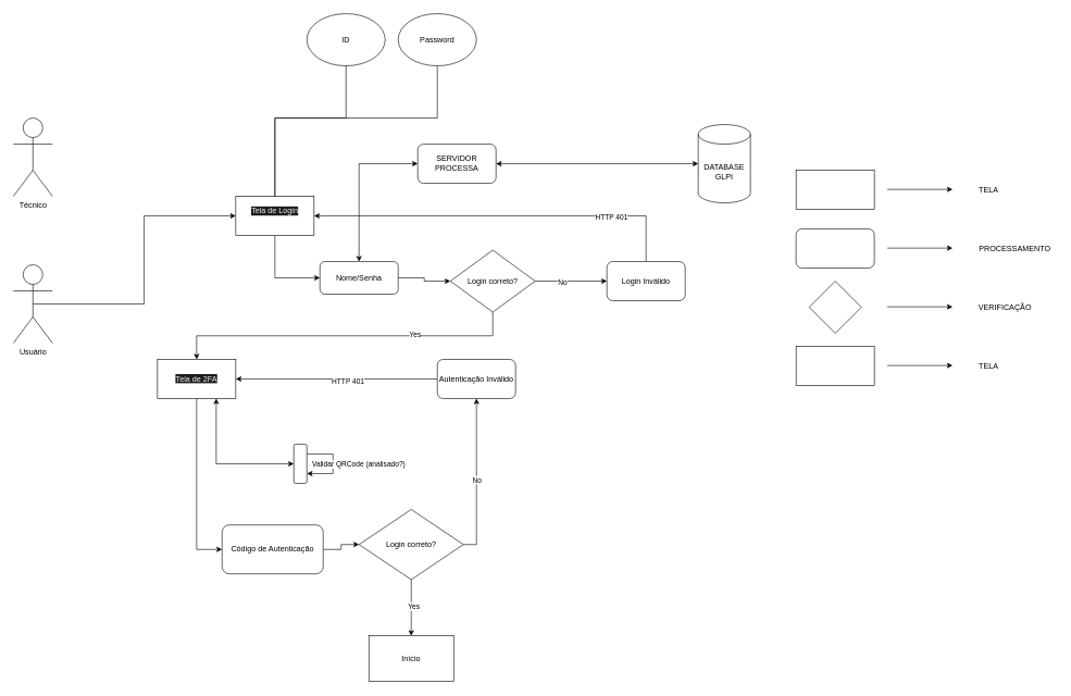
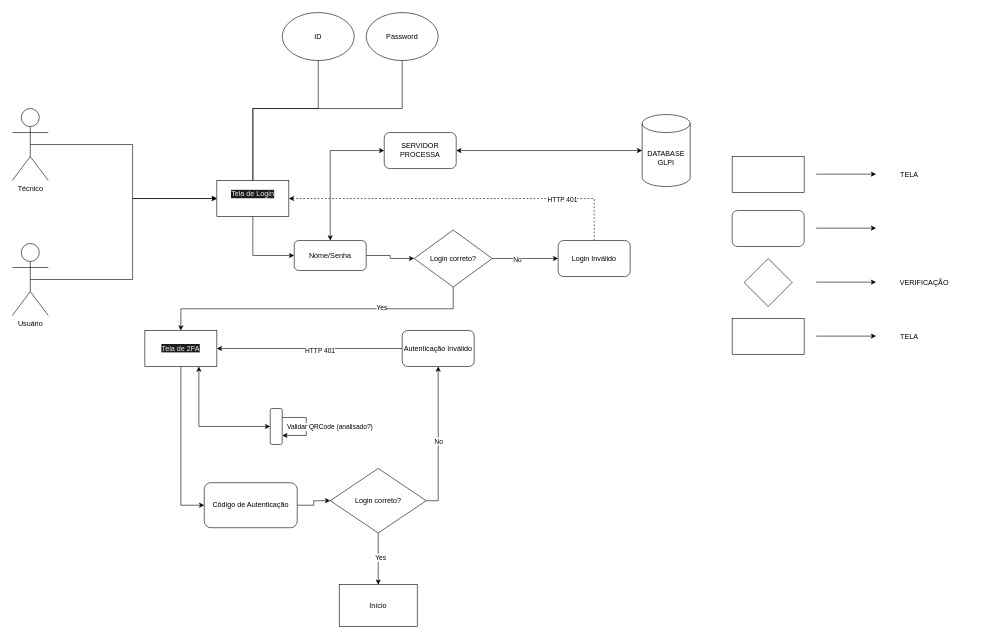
  <mxCell id="0" />
  <mxCell id="1" parent="0" />
  <mxCell id="2" style="edgeStyle=orthogonalEdgeStyle;rounded=0;orthogonalLoop=1;jettySize=auto;html=1;exitX=0.5;exitY=0.5;exitDx=0;exitDy=0;exitPerimeter=0;entryX=0;entryY=0.5;entryDx=0;entryDy=0;" edge="1" parent="1" source="3" target="5"><mxGeometry relative="1" as="geometry" /></mxCell>
  <mxCell id="3" value="Usuário&lt;br&gt;" style="shape=umlActor;verticalLabelPosition=bottom;verticalAlign=top;html=1;outlineConnect=0;" vertex="1" parent="1"><mxGeometry x="20" y="405" width="60" height="120" as="geometry" /></mxCell>
  <mxCell id="4" style="edgeStyle=orthogonalEdgeStyle;rounded=0;orthogonalLoop=1;jettySize=auto;html=1;exitX=0.5;exitY=1;exitDx=0;exitDy=0;entryX=0;entryY=0.5;entryDx=0;entryDy=0;" edge="1" parent="1" source="5" target="7"><mxGeometry relative="1" as="geometry" /></mxCell>
  <mxCell id="5" value="&#10;&lt;span style=&quot;color: rgb(240, 240, 240); font-family: Helvetica; font-size: 12px; font-style: normal; font-variant-ligatures: normal; font-variant-caps: normal; font-weight: 400; letter-spacing: normal; orphans: 2; text-align: center; text-indent: 0px; text-transform: none; widows: 2; word-spacing: 0px; -webkit-text-stroke-width: 0px; background-color: rgb(27, 29, 30); text-decoration-thickness: initial; text-decoration-style: initial; text-decoration-color: initial; float: none; display: inline !important;&quot;&gt;Tela de Login&lt;/span&gt;&#10;&#10;" style="rounded=0;whiteSpace=wrap;html=1;" vertex="1" parent="1"><mxGeometry x="361" y="300" width="120" height="60" as="geometry" /></mxCell>
  <mxCell id="6" style="edgeStyle=orthogonalEdgeStyle;rounded=0;orthogonalLoop=1;jettySize=auto;html=1;exitX=1;exitY=0.5;exitDx=0;exitDy=0;entryX=0;entryY=0.5;entryDx=0;entryDy=0;" edge="1" parent="1" source="7" target="12"><mxGeometry relative="1" as="geometry"><mxPoint x="790" y="760.368" as="targetPoint" /></mxGeometry></mxCell>
  <mxCell id="7" value="Nome/Senha" style="rounded=1;whiteSpace=wrap;html=1;" vertex="1" parent="1"><mxGeometry x="490" y="400" width="120" height="50" as="geometry" /></mxCell>
  <mxCell id="8" style="edgeStyle=orthogonalEdgeStyle;rounded=0;orthogonalLoop=1;jettySize=auto;html=1;exitX=1;exitY=0.5;exitDx=0;exitDy=0;entryX=0;entryY=0.5;entryDx=0;entryDy=0;" edge="1" parent="1" source="12" target="15"><mxGeometry relative="1" as="geometry" /></mxCell>
  <mxCell id="9" value="No&lt;br&gt;" style="edgeLabel;html=1;align=center;verticalAlign=middle;resizable=0;points=[];" vertex="1" connectable="0" parent="8"><mxGeometry x="-0.256" y="-1" relative="1" as="geometry"><mxPoint as="offset" /></mxGeometry></mxCell>
  <mxCell id="10" style="edgeStyle=orthogonalEdgeStyle;rounded=0;orthogonalLoop=1;jettySize=auto;html=1;exitX=0.5;exitY=1;exitDx=0;exitDy=0;entryX=0.5;entryY=0;entryDx=0;entryDy=0;" edge="1" parent="1" source="12" target="17"><mxGeometry relative="1" as="geometry" /></mxCell>
  <mxCell id="11" value="Yes" style="edgeLabel;html=1;align=center;verticalAlign=middle;resizable=0;points=[];" vertex="1" connectable="0" parent="10"><mxGeometry x="-0.406" y="-1" relative="1" as="geometry"><mxPoint as="offset" /></mxGeometry></mxCell>
  <mxCell id="12" value="Login correto?" style="rhombus;whiteSpace=wrap;html=1;" vertex="1" parent="1"><mxGeometry x="690" y="382.5" width="130" height="95" as="geometry" /></mxCell>
- <mxCell id="13" style="edgeStyle=orthogonalEdgeStyle;rounded=0;orthogonalLoop=1;jettySize=auto;html=1;exitX=0.5;exitY=0;exitDx=0;exitDy=0;entryX=1;entryY=0.5;entryDx=0;entryDy=0;" edge="1" parent="1" source="15" target="5"><mxGeometry relative="1" as="geometry" /></mxCell>
+ <mxCell id="13" style="edgeStyle=orthogonalEdgeStyle;rounded=0;orthogonalLoop=1;jettySize=auto;html=1;exitX=0.5;exitY=0;exitDx=0;exitDy=0;entryX=1;entryY=0.5;entryDx=0;entryDy=0;dashed=1;" edge="1" parent="1" source="15" target="5"><mxGeometry relative="1" as="geometry" /></mxCell>
  <mxCell id="14" value="HTTP 401" style="edgeLabel;html=1;align=center;verticalAlign=middle;resizable=0;points=[];" vertex="1" connectable="0" parent="13"><mxGeometry x="-0.572" y="2" relative="1" as="geometry"><mxPoint as="offset" /></mxGeometry></mxCell>
  <mxCell id="15" value="Login Inválido" style="rounded=1;whiteSpace=wrap;html=1;" vertex="1" parent="1"><mxGeometry x="930" y="400" width="120" height="60" as="geometry" /></mxCell>
  <mxCell id="16" style="edgeStyle=orthogonalEdgeStyle;rounded=0;orthogonalLoop=1;jettySize=auto;html=1;exitX=0.5;exitY=1;exitDx=0;exitDy=0;entryX=0;entryY=0.5;entryDx=0;entryDy=0;" edge="1" parent="1" source="17" target="19"><mxGeometry relative="1" as="geometry" /></mxCell>
  <mxCell id="17" value="&lt;span style=&quot;color: rgb(240, 240, 240); font-family: Helvetica; font-size: 12px; font-style: normal; font-variant-ligatures: normal; font-variant-caps: normal; font-weight: 400; letter-spacing: normal; orphans: 2; text-align: center; text-indent: 0px; text-transform: none; widows: 2; word-spacing: 0px; -webkit-text-stroke-width: 0px; background-color: rgb(27, 29, 30); text-decoration-thickness: initial; text-decoration-style: initial; text-decoration-color: initial; float: none; display: inline !important;&quot;&gt;Tela de 2FA&lt;/span&gt;" style="rounded=0;whiteSpace=wrap;html=1;" vertex="1" parent="1"><mxGeometry x="241" y="550" width="120" height="60" as="geometry" /></mxCell>
  <mxCell id="18" style="edgeStyle=orthogonalEdgeStyle;rounded=0;orthogonalLoop=1;jettySize=auto;html=1;exitX=1;exitY=0.5;exitDx=0;exitDy=0;entryX=0;entryY=0.5;entryDx=0;entryDy=0;" edge="1" parent="1" source="19" target="24"><mxGeometry relative="1" as="geometry" /></mxCell>
  <mxCell id="19" value="Código de Autenticação" style="rounded=1;whiteSpace=wrap;html=1;" vertex="1" parent="1"><mxGeometry x="340" y="803.75" width="155" height="75" as="geometry" /></mxCell>
  <mxCell id="20" style="edgeStyle=orthogonalEdgeStyle;rounded=0;orthogonalLoop=1;jettySize=auto;html=1;exitX=1;exitY=0.5;exitDx=0;exitDy=0;entryX=0.5;entryY=1;entryDx=0;entryDy=0;" edge="1" parent="1" source="24" target="27"><mxGeometry relative="1" as="geometry" /></mxCell>
  <mxCell id="21" value="No" style="edgeLabel;html=1;align=center;verticalAlign=middle;resizable=0;points=[];" vertex="1" connectable="0" parent="20"><mxGeometry x="-0.025" relative="1" as="geometry"><mxPoint as="offset" /></mxGeometry></mxCell>
  <mxCell id="22" style="edgeStyle=orthogonalEdgeStyle;rounded=0;orthogonalLoop=1;jettySize=auto;html=1;exitX=0.5;exitY=1;exitDx=0;exitDy=0;entryX=0.5;entryY=0;entryDx=0;entryDy=0;" edge="1" parent="1" source="24" target="28"><mxGeometry relative="1" as="geometry"><mxPoint x="630" y="1063.75" as="targetPoint" /></mxGeometry></mxCell>
  <mxCell id="23" value="Yes" style="edgeLabel;html=1;align=center;verticalAlign=middle;resizable=0;points=[];" vertex="1" connectable="0" parent="22"><mxGeometry x="-0.049" y="3" relative="1" as="geometry"><mxPoint as="offset" /></mxGeometry></mxCell>
  <mxCell id="24" value="Login correto?" style="rhombus;whiteSpace=wrap;html=1;" vertex="1" parent="1"><mxGeometry x="550" y="780" width="160" height="107.5" as="geometry" /></mxCell>
  <mxCell id="25" style="edgeStyle=orthogonalEdgeStyle;rounded=0;orthogonalLoop=1;jettySize=auto;html=1;exitX=0;exitY=0.5;exitDx=0;exitDy=0;entryX=1;entryY=0.5;entryDx=0;entryDy=0;" edge="1" parent="1" source="27" target="17"><mxGeometry relative="1" as="geometry" /></mxCell>
  <mxCell id="26" value="HTTP 401" style="edgeLabel;html=1;align=center;verticalAlign=middle;resizable=0;points=[];" vertex="1" connectable="0" parent="25"><mxGeometry x="-0.106" y="3" relative="1" as="geometry"><mxPoint as="offset" /></mxGeometry></mxCell>
  <mxCell id="27" value="Autenticação Inválido" style="rounded=1;whiteSpace=wrap;html=1;" vertex="1" parent="1"><mxGeometry x="670" y="550" width="120" height="60" as="geometry" /></mxCell>
  <mxCell id="28" value="Início" style="rounded=0;whiteSpace=wrap;html=1;" vertex="1" parent="1"><mxGeometry x="565" y="973.75" width="130" height="70" as="geometry" /></mxCell>
  <mxCell id="29" value="" style="rounded=1;whiteSpace=wrap;html=1;" vertex="1" parent="1"><mxGeometry x="450" y="680" width="20" height="60" as="geometry" /></mxCell>
  <mxCell id="30" style="edgeStyle=orthogonalEdgeStyle;rounded=0;orthogonalLoop=1;jettySize=auto;html=1;exitX=1;exitY=0.25;exitDx=0;exitDy=0;entryX=1;entryY=0.75;entryDx=0;entryDy=0;" edge="1" parent="1" source="29" target="29"><mxGeometry relative="1" as="geometry"><Array as="points"><mxPoint x="510" y="695" /><mxPoint x="510" y="725" /></Array></mxGeometry></mxCell>
  <mxCell id="31" value="Validar QRCode (analisado?)&amp;nbsp;" style="edgeLabel;html=1;align=center;verticalAlign=middle;resizable=0;points=[];" vertex="1" connectable="0" parent="30"><mxGeometry x="-0.025" relative="1" as="geometry"><mxPoint x="40" y="1" as="offset" /></mxGeometry></mxCell>
  <mxCell id="32" value="" style="endArrow=classic;startArrow=classic;html=1;rounded=0;entryX=0.75;entryY=1;entryDx=0;entryDy=0;exitX=0;exitY=0.5;exitDx=0;exitDy=0;" edge="1" parent="1" source="29" target="17"><mxGeometry width="50" height="50" relative="1" as="geometry"><mxPoint x="540" y="730" as="sourcePoint" /><mxPoint x="590" y="680" as="targetPoint" /><Array as="points"><mxPoint x="331" y="710" /></Array></mxGeometry></mxCell>
  <mxCell id="33" value="ID" style="ellipse;whiteSpace=wrap;html=1;" vertex="1" parent="1"><mxGeometry x="470" y="20" width="120" height="80" as="geometry" /></mxCell>
  <mxCell id="34" value="" style="endArrow=none;html=1;rounded=0;exitX=0.5;exitY=0;exitDx=0;exitDy=0;entryX=0.5;entryY=1;entryDx=0;entryDy=0;" edge="1" parent="1" source="5" target="33"><mxGeometry width="50" height="50" relative="1" as="geometry"><mxPoint x="420" y="260" as="sourcePoint" /><mxPoint x="421" y="150" as="targetPoint" /><Array as="points"><mxPoint x="421" y="180" /><mxPoint x="530" y="180" /></Array></mxGeometry></mxCell>
  <mxCell id="35" value="Password" style="ellipse;whiteSpace=wrap;html=1;" vertex="1" parent="1"><mxGeometry x="610" y="20" width="120" height="80" as="geometry" /></mxCell>
  <mxCell id="36" value="" style="endArrow=none;html=1;rounded=0;exitX=0.5;exitY=0;exitDx=0;exitDy=0;entryX=0.5;entryY=1;entryDx=0;entryDy=0;" edge="1" parent="1" source="5" target="35"><mxGeometry width="50" height="50" relative="1" as="geometry"><mxPoint x="740" y="270" as="sourcePoint" /><mxPoint x="790" y="220" as="targetPoint" /><Array as="points"><mxPoint x="421" y="180" /><mxPoint x="670" y="180" /></Array></mxGeometry></mxCell>
+ <mxCell id="37" style="edgeStyle=orthogonalEdgeStyle;rounded=0;orthogonalLoop=1;jettySize=auto;html=1;exitX=0.5;exitY=0.5;exitDx=0;exitDy=0;exitPerimeter=0;entryX=0;entryY=0.5;entryDx=0;entryDy=0;" edge="1" parent="1" source="38" target="5"><mxGeometry relative="1" as="geometry" /></mxCell>
  <mxCell id="38" value="Técnico" style="shape=umlActor;verticalLabelPosition=bottom;verticalAlign=top;html=1;outlineConnect=0;" vertex="1" parent="1"><mxGeometry x="20" y="180" width="60" height="120" as="geometry" /></mxCell>
  <mxCell id="39" value="DATABASE &lt;br&gt;GLPI" style="shape=cylinder3;whiteSpace=wrap;html=1;boundedLbl=1;backgroundOutline=1;size=15;" vertex="1" parent="1"><mxGeometry x="1070" y="190" width="80" height="120" as="geometry" /></mxCell>
  <mxCell id="40" value="SERVIDOR PROCESSA" style="rounded=1;whiteSpace=wrap;html=1;" vertex="1" parent="1"><mxGeometry x="640" y="220" width="120" height="60" as="geometry" /></mxCell>
  <mxCell id="41" value="" style="endArrow=classic;startArrow=classic;html=1;rounded=0;entryX=0;entryY=0.5;entryDx=0;entryDy=0;entryPerimeter=0;exitX=1;exitY=0.5;exitDx=0;exitDy=0;" edge="1" parent="1" source="40" target="39"><mxGeometry width="50" height="50" relative="1" as="geometry"><mxPoint x="380" y="330" as="sourcePoint" /><mxPoint x="430" y="280" as="targetPoint" /></mxGeometry></mxCell>
  <mxCell id="42" value="" style="rounded=0;whiteSpace=wrap;html=1;" vertex="1" parent="1"><mxGeometry x="1220" y="260" width="120" height="60" as="geometry" /></mxCell>
  <mxCell id="43" value="" style="edgeStyle=none;orthogonalLoop=1;jettySize=auto;html=1;rounded=0;" edge="1" parent="1"><mxGeometry width="100" relative="1" as="geometry"><mxPoint x="1360" y="289.38" as="sourcePoint" /><mxPoint x="1460" y="289.38" as="targetPoint" /><Array as="points" /></mxGeometry></mxCell>
  <mxCell id="44" value="TELA" style="text;html=1;align=center;verticalAlign=middle;resizable=0;points=[];autosize=1;strokeColor=none;fillColor=none;" vertex="1" parent="1"><mxGeometry x="1490" y="275" width="50" height="30" as="geometry" /></mxCell>
  <mxCell id="45" value="" style="edgeStyle=none;orthogonalLoop=1;jettySize=auto;html=1;rounded=0;" edge="1" parent="1"><mxGeometry width="100" relative="1" as="geometry"><mxPoint x="1360" y="379.38" as="sourcePoint" /><mxPoint x="1460" y="379.38" as="targetPoint" /><Array as="points" /></mxGeometry></mxCell>
- <mxCell id="46" value="PROCESSAMENTO" style="text;html=1;align=center;verticalAlign=middle;resizable=0;points=[];autosize=1;strokeColor=none;fillColor=none;" vertex="1" parent="1"><mxGeometry x="1490" y="365" width="130" height="30" as="geometry" /></mxCell>
  <mxCell id="47" value="" style="edgeStyle=none;orthogonalLoop=1;jettySize=auto;html=1;rounded=0;" edge="1" parent="1"><mxGeometry width="100" relative="1" as="geometry"><mxPoint x="1360" y="469.38" as="sourcePoint" /><mxPoint x="1460" y="469.38" as="targetPoint" /><Array as="points" /></mxGeometry></mxCell>
  <mxCell id="48" value="VERIFICAÇÃO" style="text;html=1;align=center;verticalAlign=middle;resizable=0;points=[];autosize=1;strokeColor=none;fillColor=none;" vertex="1" parent="1"><mxGeometry x="1490" y="455" width="100" height="30" as="geometry" /></mxCell>
  <mxCell id="49" value="" style="rounded=0;whiteSpace=wrap;html=1;" vertex="1" parent="1"><mxGeometry x="1220" y="530" width="120" height="60" as="geometry" /></mxCell>
  <mxCell id="50" value="" style="edgeStyle=none;orthogonalLoop=1;jettySize=auto;html=1;rounded=0;" edge="1" parent="1"><mxGeometry width="100" relative="1" as="geometry"><mxPoint x="1360" y="559.38" as="sourcePoint" /><mxPoint x="1460" y="559.38" as="targetPoint" /><Array as="points" /></mxGeometry></mxCell>
  <mxCell id="51" value="TELA" style="text;html=1;align=center;verticalAlign=middle;resizable=0;points=[];autosize=1;strokeColor=none;fillColor=none;" vertex="1" parent="1"><mxGeometry x="1490" y="545" width="50" height="30" as="geometry" /></mxCell>
  <mxCell id="52" value="" style="rounded=1;whiteSpace=wrap;html=1;" vertex="1" parent="1"><mxGeometry x="1220" y="350" width="120" height="60" as="geometry" /></mxCell>
  <mxCell id="53" value="" style="rhombus;whiteSpace=wrap;html=1;" vertex="1" parent="1"><mxGeometry x="1240" y="430" width="80" height="80" as="geometry" /></mxCell>
  <mxCell id="54" value="" style="endArrow=classic;startArrow=classic;html=1;rounded=0;exitX=0.5;exitY=0;exitDx=0;exitDy=0;entryX=0;entryY=0.5;entryDx=0;entryDy=0;" edge="1" parent="1" source="7" target="40"><mxGeometry width="50" height="50" relative="1" as="geometry"><mxPoint x="790" y="670" as="sourcePoint" /><mxPoint x="550" y="250" as="targetPoint" /><Array as="points"><mxPoint x="550" y="250" /></Array></mxGeometry></mxCell>
